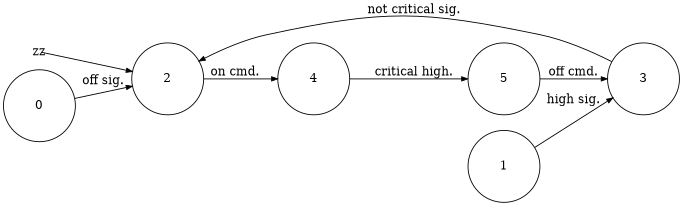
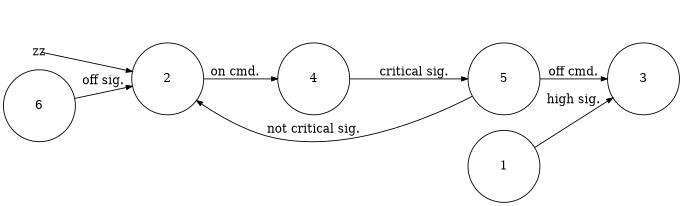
  digraph {
    pack=true
    rankdir=LR
    ranksep=0
    node [color=black fixedsize=true shape=circle]
    edge [arrowsize=0.7]
    zz [color=white fillcolor=white height=0.05 style=filled width=0.05]
    n2 [height=1.15 label=2 width=1.15]
-   n3 [height=1.15 label=0 width=1.15]
+   n3 [height=1.15 label=6 width=1.15]
    n4 [height=1.15 label=1 width=1.15]
    n5 [height=1.15 label=3 width=1.15]
    n6 [height=1.15 label=4 width=1.15]
    n7 [height=1.15 label=5 width=1.15]
    zz -> n2
    n2 -> n6 [label="on cmd."]
    n3 -> n2 [label="off sig."]
    n4 -> n5 [label="high sig."]
-   n5 -> n2 [label="not critical sig."]
-   n6 -> n7 [label="critical high."]
+   n7 -> n2 [label="not critical sig."]
+   n6 -> n7 [label="critical sig."]
    n7 -> n5 [label="off cmd."]
  }
